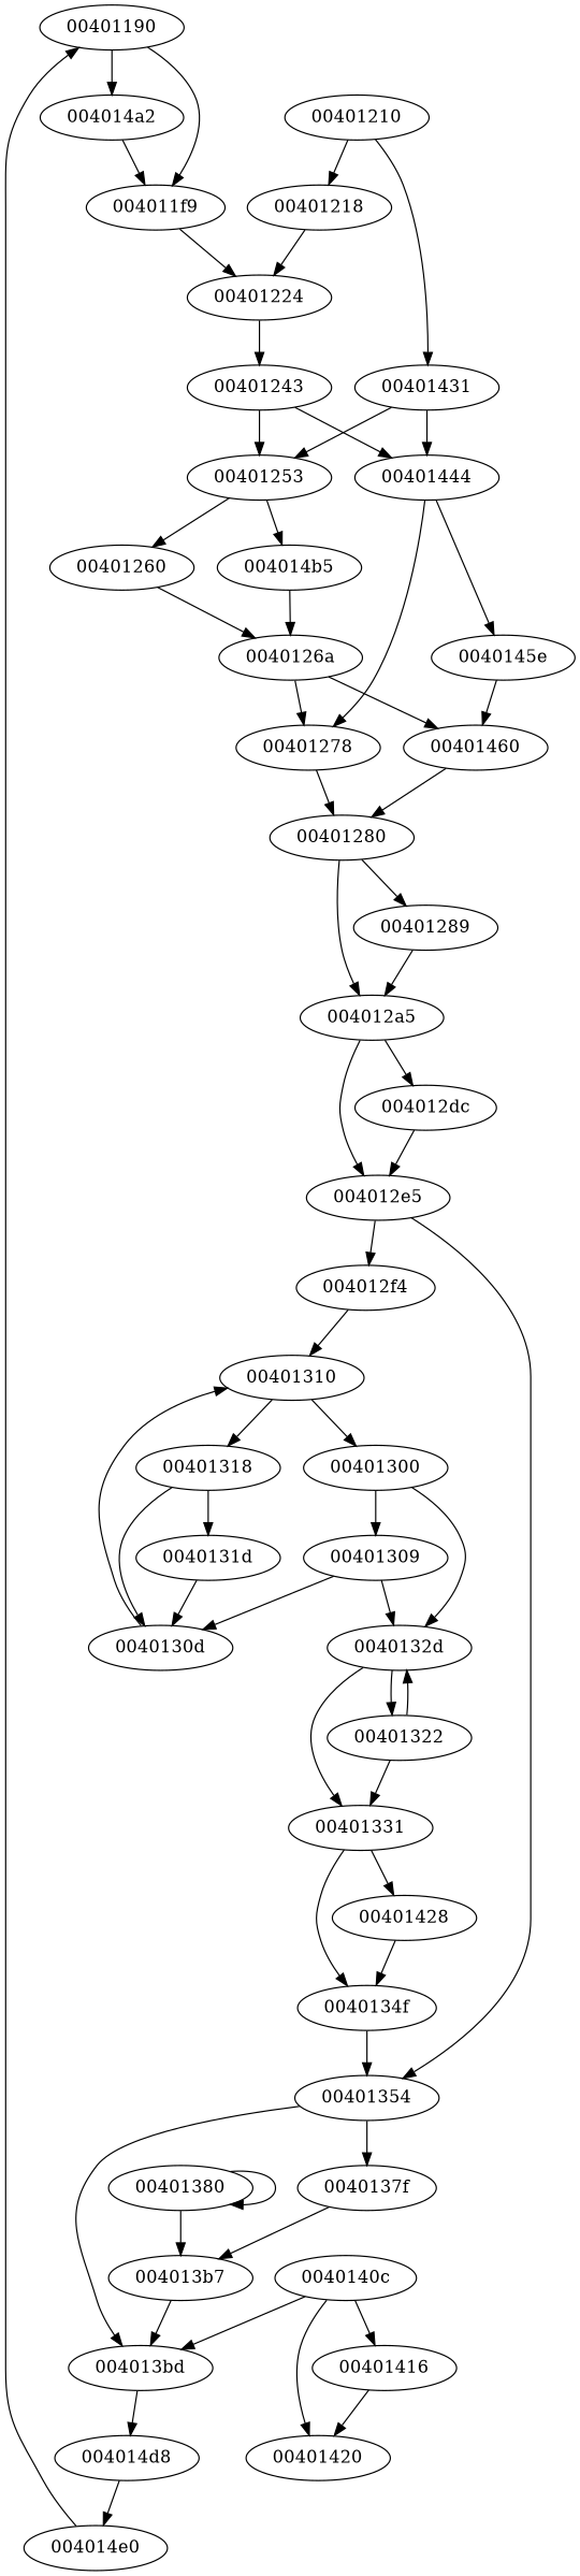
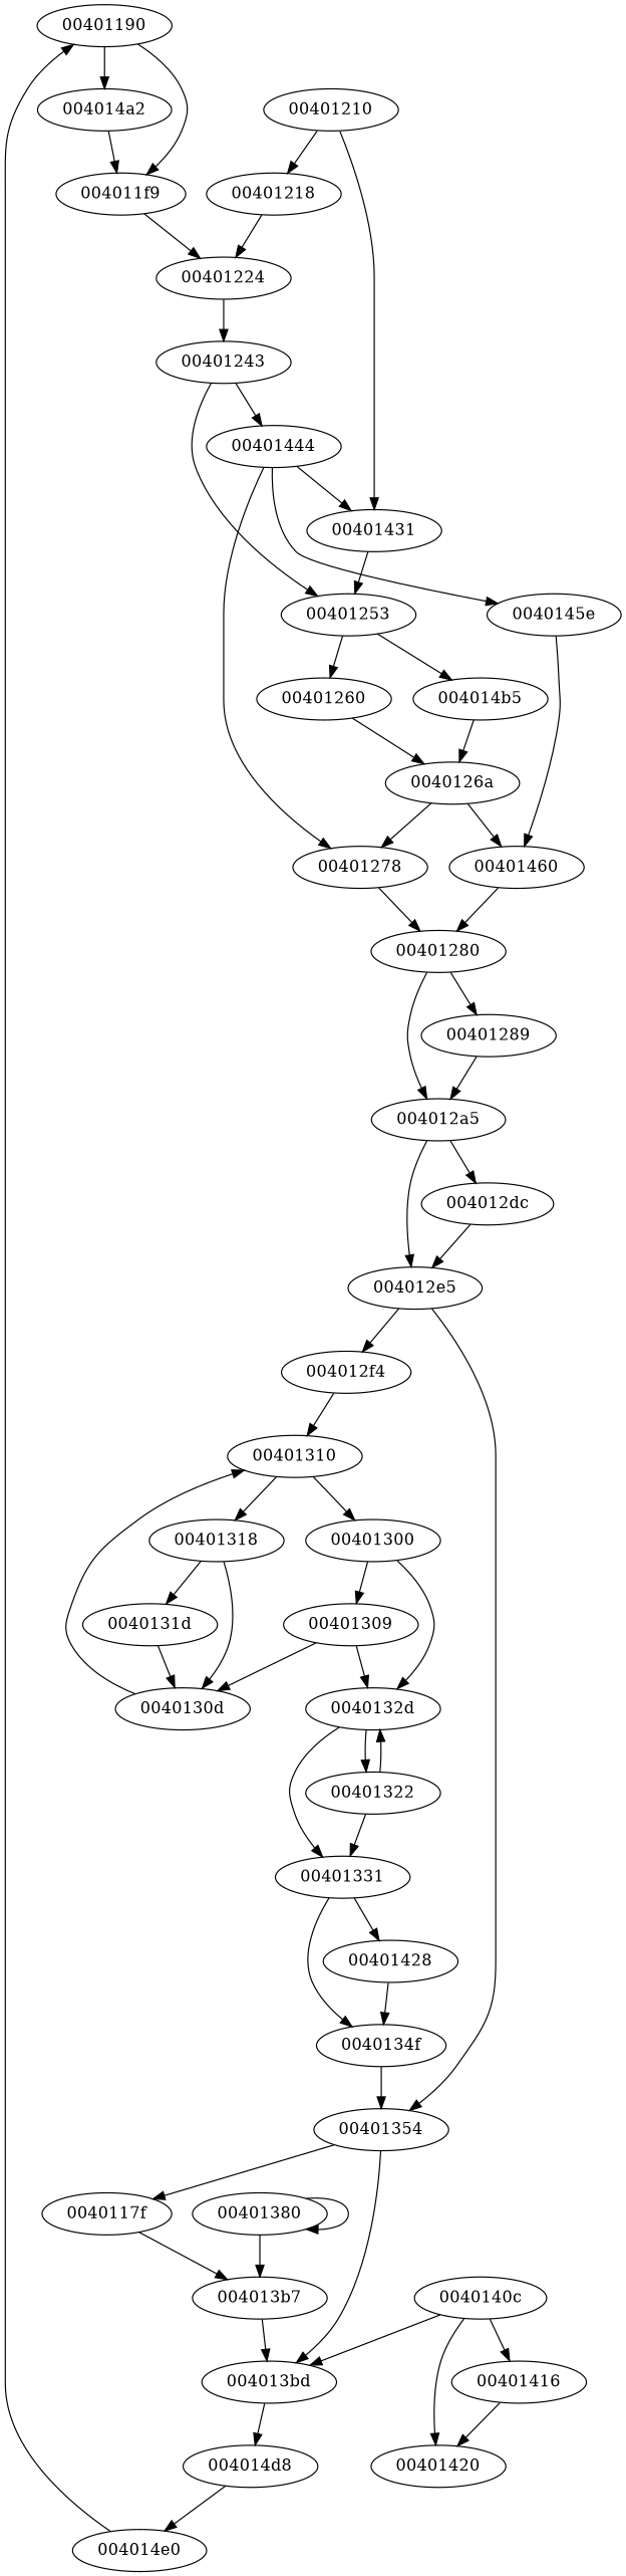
  digraph {
    00401190
    "004014a2"
    "004011f9"
    00401224
    00401243
    00401210
    00401431
    00401218
    00401253
    00401444
    "004014b5"
    00401260
    00401278
    "0040145e"
    "0040126a"
    00401460
    00401280
    "004012a5"
    00401289
    "004012e5"
    "004012dc"
    00401354
    "004012f4"
    "004013bd"
-   "0040137f"
+   "0040137f" [label="0040117f"]
    00401310
    "004014d8"
    "004013b7"
    "004014e0"
    "0040140c"
    00401420
    00401416
    00401380
    00401300
    00401318
    "0040132d"
    00401309
    "0040130d"
    "0040131d"
    00401322
    00401331
    00401428
    "0040134f"
    00401190 -> "004014a2"
    00401190 -> "004011f9"
    "004014a2" -> "004011f9"
    "004011f9" -> 00401224
    00401224 -> 00401243
    00401243 -> 00401253
    00401243 -> 00401444
    00401210 -> 00401431
    00401210 -> 00401218
    00401431 -> 00401253
-   00401431 -> 00401444
+   00401444 -> 00401431
    00401218 -> 00401224
    00401253 -> "004014b5"
    00401253 -> 00401260
    00401444 -> 00401278
    00401444 -> "0040145e"
    "004014b5" -> "0040126a"
    00401260 -> "0040126a"
    00401278 -> 00401280
    "0040145e" -> 00401460
    "0040126a" -> 00401278
    "0040126a" -> 00401460
    00401460 -> 00401280
    00401280 -> "004012a5"
    00401280 -> 00401289
    "004012a5" -> "004012e5"
    "004012a5" -> "004012dc"
    00401289 -> "004012a5"
    "004012e5" -> 00401354
    "004012e5" -> "004012f4"
    "004012dc" -> "004012e5"
    00401354 -> "004013bd"
    00401354 -> "0040137f"
    "004012f4" -> 00401310
    "004013bd" -> "004014d8"
    "0040137f" -> "004013b7"
    00401310 -> 00401300
    00401310 -> 00401318
    "004014d8" -> "004014e0"
    "004013b7" -> "004013bd"
    "004014e0" -> 00401190
    "0040140c" -> "004013bd"
    "0040140c" -> 00401420
    "0040140c" -> 00401416
    00401416 -> 00401420
    00401380 -> "004013b7"
    00401380 -> 00401380
    00401300 -> "0040132d"
    00401300 -> 00401309
    00401318 -> "0040130d"
    00401318 -> "0040131d"
    "0040132d" -> 00401322
    "0040132d" -> 00401331
    00401309 -> "0040132d"
    00401309 -> "0040130d"
    "0040130d" -> 00401310
    "0040131d" -> "0040130d"
    00401322 -> "0040132d"
    00401322 -> 00401331
    00401331 -> 00401428
    00401331 -> "0040134f"
    00401428 -> "0040134f"
    "0040134f" -> 00401354
  }
